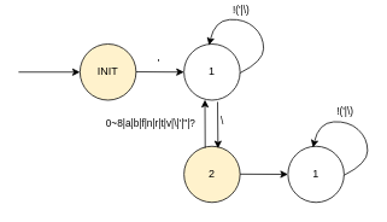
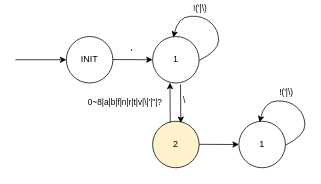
  <mxCell id="0" />
  <mxCell id="1" parent="0" />
- <mxCell id="2" value="INIT" style="ellipse;whiteSpace=wrap;html=1;aspect=fixed;fillColor=#fff2cc;" vertex="1" parent="1"><mxGeometry x="88" y="48" width="62" height="62" as="geometry" /></mxCell>
+ <mxCell id="2" value="INIT" style="ellipse;whiteSpace=wrap;html=1;aspect=fixed;" vertex="1" parent="1"><mxGeometry x="88" y="48" width="62" height="62" as="geometry" /></mxCell>
  <mxCell id="3" value="1" style="ellipse;whiteSpace=wrap;html=1;aspect=fixed;" vertex="1" parent="1"><mxGeometry x="203" y="48" width="62" height="62" as="geometry" /></mxCell>
  <mxCell id="4" value="" style="endArrow=classic;html=1;rounded=0;" edge="1" parent="1"><mxGeometry width="50" height="50" relative="1" as="geometry"><mxPoint x="20" y="79" as="sourcePoint" /><mxPoint x="88" y="79" as="targetPoint" /></mxGeometry></mxCell>
  <mxCell id="5" value="" style="endArrow=classic;html=1;rounded=0;entryX=0;entryY=0.5;entryDx=0;entryDy=0;" edge="1" parent="1" target="3"><mxGeometry width="50" height="50" relative="1" as="geometry"><mxPoint x="150" y="78.76" as="sourcePoint" /><mxPoint x="218" y="78.76" as="targetPoint" /></mxGeometry></mxCell>
  <mxCell id="6" value="'" style="text;html=1;align=center;verticalAlign=middle;resizable=0;points=[];autosize=1;strokeColor=none;fillColor=none;" vertex="1" parent="1"><mxGeometry x="165" y="56" width="20" height="26" as="geometry" /></mxCell>
  <mxCell id="7" value="" style="curved=1;endArrow=classic;html=1;rounded=0;entryX=0.446;entryY=0.022;entryDx=0;entryDy=0;entryPerimeter=0;" edge="1" parent="1" target="3"><mxGeometry width="50" height="50" relative="1" as="geometry"><mxPoint x="265" y="80" as="sourcePoint" /><mxPoint x="315" y="30" as="targetPoint" /><Array as="points"><mxPoint x="291" y="67" /><mxPoint x="291" y="39" /><mxPoint x="270" y="20" /><mxPoint x="237" y="22" /></Array></mxGeometry></mxCell>
  <mxCell id="8" value="!('|\)" style="edgeLabel;html=1;align=center;verticalAlign=middle;resizable=0;points=[];" vertex="1" connectable="0" parent="7"><mxGeometry x="0.323" y="-2" relative="1" as="geometry"><mxPoint x="7" y="-9" as="offset" /></mxGeometry></mxCell>
  <mxCell id="9" value="2" style="ellipse;whiteSpace=wrap;html=1;aspect=fixed;fillColor=#fff2cc;" vertex="1" parent="1"><mxGeometry x="203" y="161" width="62" height="62" as="geometry" /></mxCell>
  <mxCell id="10" value="" style="endArrow=classic;html=1;rounded=0;exitX=0.6;exitY=1.031;exitDx=0;exitDy=0;exitPerimeter=0;entryX=0.607;entryY=0.038;entryDx=0;entryDy=0;entryPerimeter=0;" edge="1" parent="1" target="9" source="3"><mxGeometry width="50" height="50" relative="1" as="geometry"><mxPoint x="150" y="191.76" as="sourcePoint" /><mxPoint x="218" y="191.76" as="targetPoint" /></mxGeometry></mxCell>
  <mxCell id="11" value="\" style="edgeLabel;html=1;align=center;verticalAlign=middle;resizable=0;points=[];" vertex="1" connectable="0" parent="10"><mxGeometry x="-0.419" relative="1" as="geometry"><mxPoint x="4" y="6" as="offset" /></mxGeometry></mxCell>
  <mxCell id="12" value="1" style="ellipse;whiteSpace=wrap;html=1;aspect=fixed;" vertex="1" parent="1"><mxGeometry x="318" y="161" width="62" height="62" as="geometry" /></mxCell>
  <mxCell id="13" value="" style="endArrow=classic;html=1;rounded=0;entryX=0;entryY=0.5;entryDx=0;entryDy=0;" edge="1" parent="1" target="12"><mxGeometry width="50" height="50" relative="1" as="geometry"><mxPoint x="265" y="191.76" as="sourcePoint" /><mxPoint x="333" y="191.76" as="targetPoint" /></mxGeometry></mxCell>
  <mxCell id="14" value="" style="curved=1;endArrow=classic;html=1;rounded=0;entryX=0.446;entryY=0.022;entryDx=0;entryDy=0;entryPerimeter=0;" edge="1" parent="1" target="12"><mxGeometry width="50" height="50" relative="1" as="geometry"><mxPoint x="380" y="193" as="sourcePoint" /><mxPoint x="430" y="143" as="targetPoint" /><Array as="points"><mxPoint x="406" y="180" /><mxPoint x="406" y="152" /><mxPoint x="385" y="133" /><mxPoint x="352" y="135" /></Array></mxGeometry></mxCell>
  <mxCell id="15" value="!('|\)" style="edgeLabel;html=1;align=center;verticalAlign=middle;resizable=0;points=[];" vertex="1" connectable="0" parent="14"><mxGeometry x="0.323" y="-2" relative="1" as="geometry"><mxPoint x="7" y="-9" as="offset" /></mxGeometry></mxCell>
  <mxCell id="16" value="" style="endArrow=classic;html=1;rounded=0;exitX=0.378;exitY=0.028;exitDx=0;exitDy=0;exitPerimeter=0;entryX=0.374;entryY=0.994;entryDx=0;entryDy=0;entryPerimeter=0;" edge="1" parent="1" source="9" target="3"><mxGeometry width="50" height="50" relative="1" as="geometry"><mxPoint x="271" y="115" as="sourcePoint" /><mxPoint x="271" y="169" as="targetPoint" /></mxGeometry></mxCell>
  <mxCell id="17" value="0~8|a|b|f|n|r|t|v|\|'|&quot;|?" style="edgeLabel;html=1;align=center;verticalAlign=middle;resizable=0;points=[];" vertex="1" connectable="0" parent="16"><mxGeometry x="-0.419" relative="1" as="geometry"><mxPoint x="-61" y="-12" as="offset" /></mxGeometry></mxCell>
